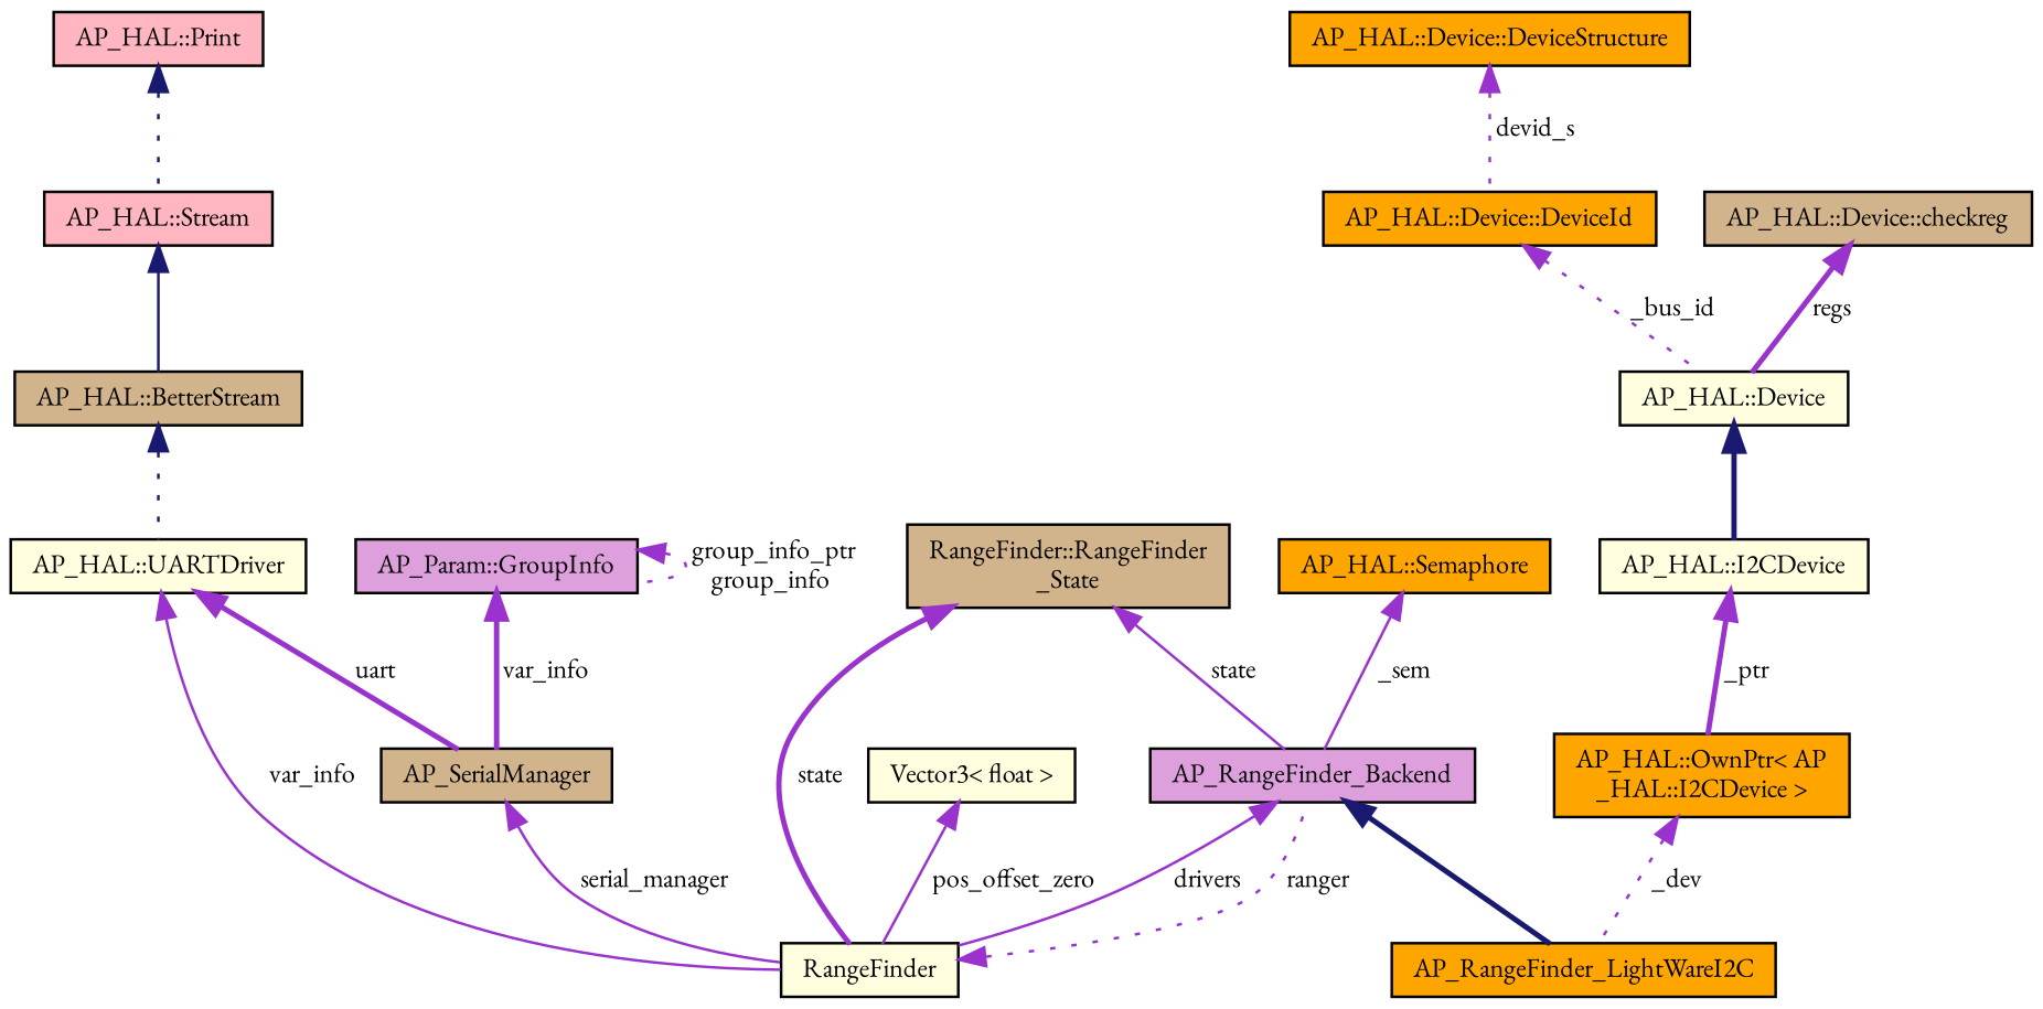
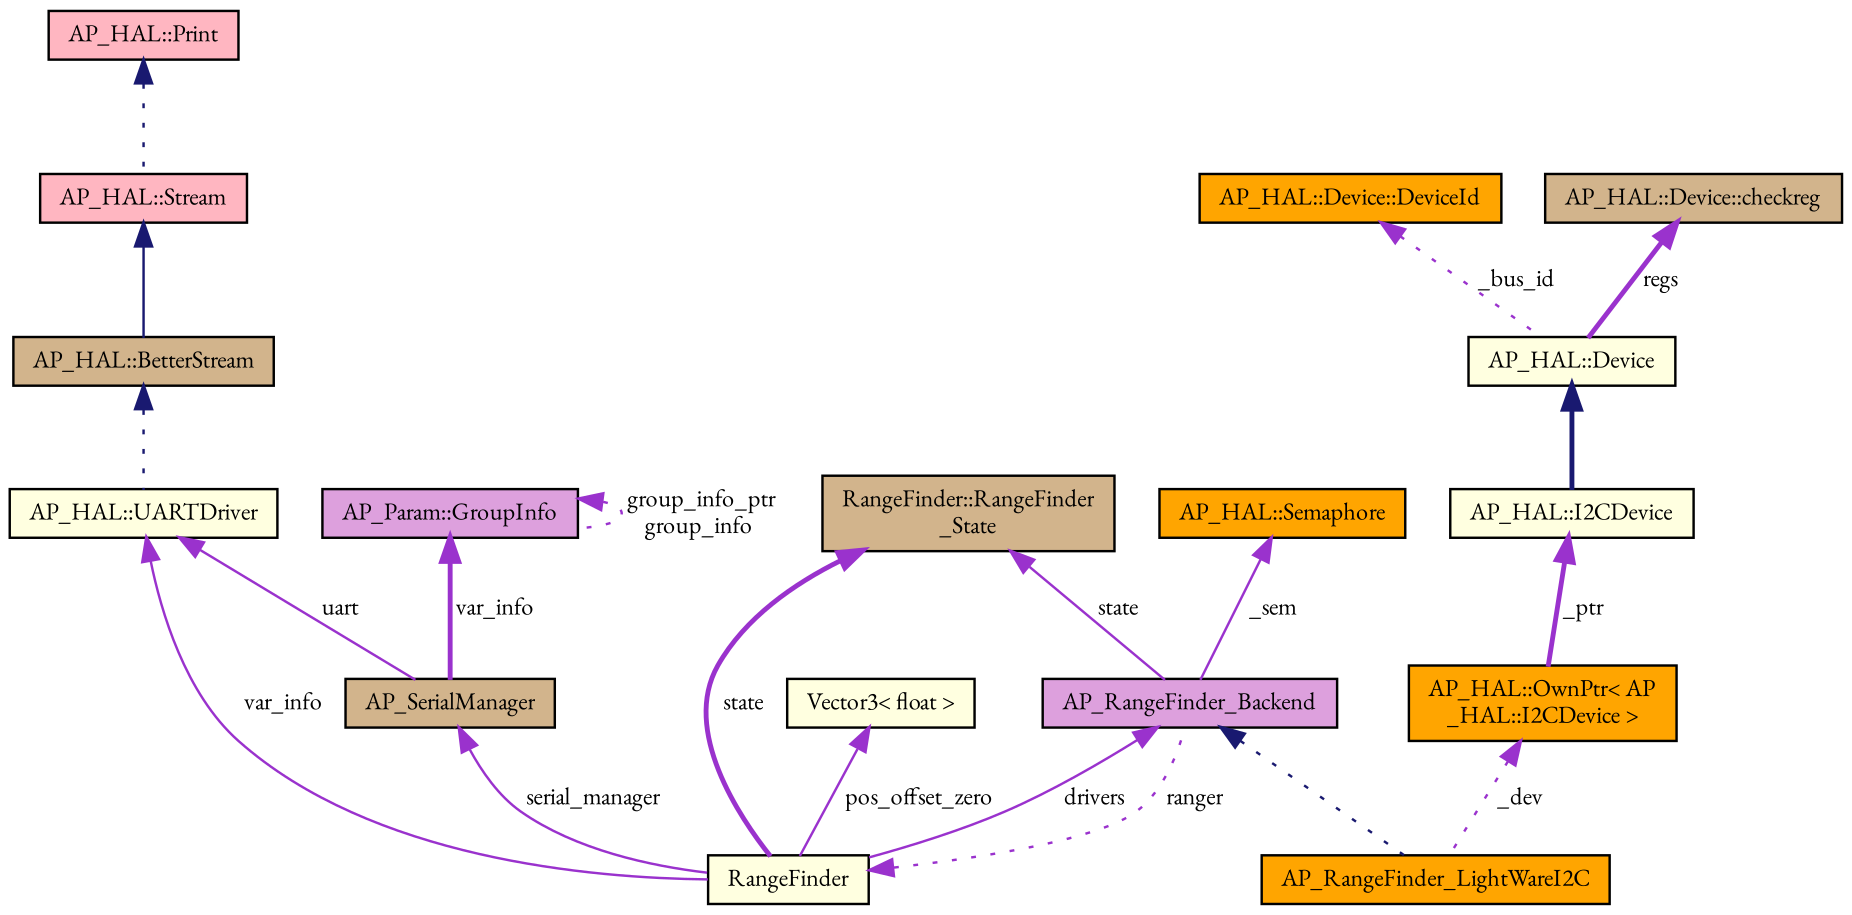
  digraph {
    fontname="EB Garamond"
    node [color=black fillcolor=orange fontname="EB Garamond" fontsize=10 shape=record style=filled]
    edge [color=darkorchid3 dir=back fontname="EB Garamond" fontsize=10 labelfontname=Helvetica labelfontsize=10 style=bold]
    n1 [fontcolor=black height=0.2 label=AP_RangeFinder_LightWareI2C width=0.4]
    n2 [fillcolor=plum height=0.2 label=AP_RangeFinder_Backend width=0.4]
    n3 [fillcolor=lightyellow height=0.2 label=RangeFinder width=0.4]
    n4 [fillcolor=tan height=0.2 label="RangeFinder::RangeFinder\l_State" width=0.4]
    n5 [height=0.2 label="AP_HAL::Semaphore" width=0.4]
    n6 [fillcolor=tan height=0.2 label=AP_SerialManager width=0.4]
    n7 [fillcolor=lightyellow height=0.2 label="AP_HAL::UARTDriver" width=0.4]
    n8 [fillcolor=tan height=0.2 label="AP_HAL::BetterStream" width=0.4]
    n9 [fillcolor=lightpink height=0.2 label="AP_HAL::Stream" width=0.4]
    n10 [fillcolor=lightpink height=0.2 label="AP_HAL::Print" width=0.4]
    n11 [fillcolor=plum height=0.2 label="AP_Param::GroupInfo" width=0.4]
    n12 [fillcolor=lightyellow height=0.2 label="Vector3\< float \>" width=0.4]
    n13 [height=0.2 label="AP_HAL::OwnPtr\< AP\l_HAL::I2CDevice \>" width=0.4]
    n14 [fillcolor=lightyellow height=0.2 label="AP_HAL::I2CDevice" width=0.4]
    n15 [fillcolor=lightyellow height=0.2 label="AP_HAL::Device" width=0.4]
    n16 [fillcolor=tan height=0.2 label="AP_HAL::Device::checkreg" width=0.4]
    n17 [height=0.2 label="AP_HAL::Device::DeviceId" width=0.4]
-   n18 [height=0.2 label="AP_HAL::Device::DeviceStructure" width=0.4]
-   n2 -> n1 [color=midnightblue]
+   n2 -> n1 [color=midnightblue style=dotted]
    n2 -> n3 [label=" drivers" style=solid]
    n3 -> n2 [label=" ranger" style=dotted]
    n4 -> n2 [label=" state" style=solid]
    n4 -> n3 [label=" state"]
    n5 -> n2 [label=" _sem" style=solid]
    n6 -> n3 [label=" serial_manager" style=solid]
    n7 -> n3 [label=" var_info" style=solid]
-   n7 -> n6 [label=" uart"]
+   n7 -> n6 [label=" uart" style=solid]
    n8 -> n7 [color=midnightblue style=dotted]
    n9 -> n8 [color=midnightblue style=solid]
    n10 -> n9 [color=midnightblue style=dotted]
    n11 -> n6 [label=" var_info"]
    n11 -> n11 [label=" group_info_ptr\ngroup_info" style=dotted]
    n12 -> n3 [label=" pos_offset_zero" style=solid]
    n13 -> n1 [label=" _dev" style=dotted]
    n14 -> n13 [label=" _ptr"]
    n15 -> n14 [color=midnightblue]
    n16 -> n15 [label=" regs"]
    n17 -> n15 [label=" _bus_id" style=dotted]
-   n18 -> n17 [label=" devid_s" style=dotted]
  }
